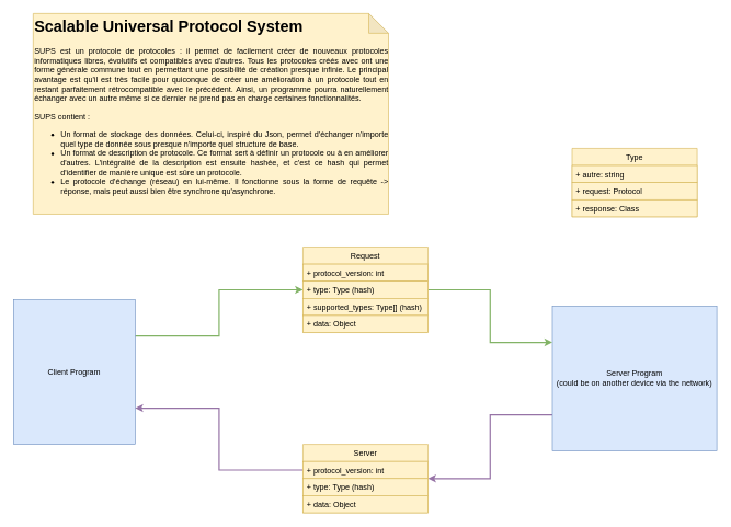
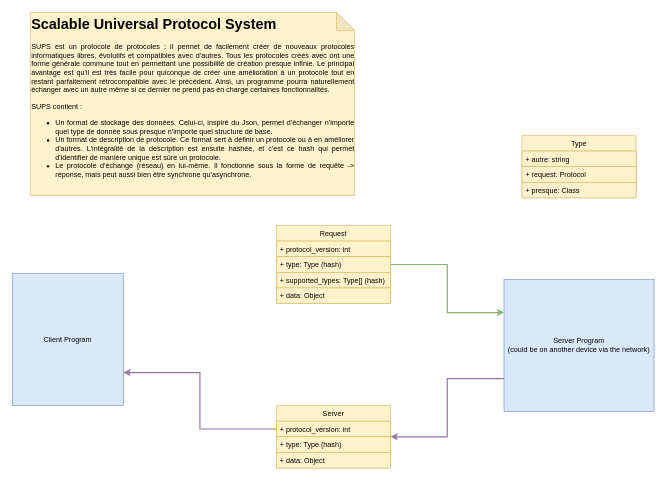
  <mxCell id="0" />
  <mxCell id="1" parent="0" />
- <mxCell id="2" style="edgeStyle=orthogonalEdgeStyle;rounded=0;orthogonalLoop=1;jettySize=auto;html=1;exitX=1;exitY=0.25;exitDx=0;exitDy=0;fillColor=#d5e8d4;strokeColor=#82b366;strokeWidth=2;fontColor=#000000;" parent="1" source="3" target="9" edge="1"><mxGeometry relative="1" as="geometry" /></mxCell>
  <mxCell id="3" value="Client Program" style="rounded=0;whiteSpace=wrap;html=1;fillColor=#dae8fc;strokeColor=#6c8ebf;fontColor=#000000;" parent="1" vertex="1"><mxGeometry x="20" y="455" width="185" height="220" as="geometry" /></mxCell>
  <mxCell id="4" style="edgeStyle=orthogonalEdgeStyle;rounded=0;orthogonalLoop=1;jettySize=auto;html=1;exitX=0;exitY=0.75;exitDx=0;exitDy=0;fillColor=#e1d5e7;strokeColor=#9673a6;strokeWidth=2;fontColor=#000000;" parent="1" source="5" target="14" edge="1"><mxGeometry relative="1" as="geometry" /></mxCell>
  <mxCell id="5" value="Server Program&lt;br&gt;(could be on another device via the network)" style="rounded=0;whiteSpace=wrap;html=1;fillColor=#dae8fc;strokeColor=#6c8ebf;fontColor=#000000;" parent="1" vertex="1"><mxGeometry x="839" y="465" width="250" height="220" as="geometry" /></mxCell>
  <mxCell id="6" style="edgeStyle=orthogonalEdgeStyle;rounded=0;orthogonalLoop=1;jettySize=auto;html=1;entryX=0;entryY=0.25;entryDx=0;entryDy=0;fillColor=#d5e8d4;strokeColor=#82b366;strokeWidth=2;fontColor=#000000;" parent="1" source="9" target="5" edge="1"><mxGeometry relative="1" as="geometry" /></mxCell>
  <mxCell id="7" style="edgeStyle=orthogonalEdgeStyle;rounded=0;orthogonalLoop=1;jettySize=auto;html=1;entryX=1;entryY=0.75;entryDx=0;entryDy=0;fillColor=#e1d5e7;strokeColor=#9673a6;strokeWidth=2;fontColor=#000000;" parent="1" source="15" target="3" edge="1"><mxGeometry relative="1" as="geometry" /></mxCell>
  <mxCell id="8" value="&lt;div style=&quot;text-align: justify&quot;&gt;&lt;b style=&quot;font-size: 24px&quot;&gt;Scalable Universal Protocol System&lt;/b&gt;&lt;/div&gt;&lt;div style=&quot;text-align: justify&quot;&gt;&lt;br&gt;&lt;/div&gt;&lt;div style=&quot;text-align: justify&quot;&gt;&lt;span&gt;SUPS est un protocole de protocoles : il permet de facilement créer de nouveaux protocoles informatiques libres, évolutifs et compatibles avec d'autres. Tous les protocoles créés avec ont une forme générale commune tout en permettant une possibilité de création presque infinie. Le principal avantage est qu'il est très facile pour quiconque de créer une amélioration à un protocole tout en restant parfaitement rétrocompatible avec le précédent. Ainsi, un programme pourra naturellement échanger avec un autre même si ce dernier ne prend pas en charge certaines fonctionnalités.&lt;/span&gt;&lt;/div&gt;&lt;div style=&quot;text-align: justify&quot;&gt;&lt;span&gt;&lt;br&gt;&lt;/span&gt;&lt;/div&gt;&lt;div style=&quot;text-align: justify&quot;&gt;&lt;span&gt;SUPS contient :&lt;/span&gt;&lt;/div&gt;&lt;div style=&quot;text-align: justify&quot;&gt;&lt;ul&gt;&lt;li&gt;&lt;span&gt;Un format de stockage&amp;nbsp;des données. Celui-ci, inspiré du Json, permet d'échanger n'importe quel type de donnée sous presque n'importe quel structure de base.&lt;/span&gt;&lt;/li&gt;&lt;li&gt;&lt;span&gt;Un format de description de protocole. Ce format sert à définir un protocole ou à en améliorer d'autres. L'intégralité de la description est ensuite hashée, et c'est ce hash qui permet d'identifier de manière unique est sûre un protocole.&lt;/span&gt;&lt;/li&gt;&lt;li&gt;Le protocole d'échange (réseau) en lui-même. Il fonctionne sous la forme de requête -&amp;gt; réponse, mais peut aussi bien être synchrone qu'asynchrone.&lt;/li&gt;&lt;/ul&gt;&lt;/div&gt;" style="shape=note;whiteSpace=wrap;html=1;backgroundOutline=1;darkOpacity=0.05;fillColor=#fff2cc;strokeColor=#d6b656;align=left;verticalAlign=top;fontColor=#000000;" parent="1" vertex="1"><mxGeometry x="50" y="20" width="540" height="305" as="geometry" /></mxCell>
  <mxCell id="9" value="Request" style="swimlane;fontStyle=0;childLayout=stackLayout;horizontal=1;startSize=26;fillColor=#fff2cc;horizontalStack=0;resizeParent=1;resizeParentMax=0;resizeLast=0;collapsible=1;marginBottom=0;strokeColor=#d6b656;fontColor=#000000;" parent="1" vertex="1"><mxGeometry x="460" y="375" width="190" height="130" as="geometry"><mxRectangle x="500" y="100" width="80" height="26" as="alternateBounds" /></mxGeometry></mxCell>
  <mxCell id="10" value="+ protocol_version: int" style="text;strokeColor=#d6b656;fillColor=#fff2cc;align=left;verticalAlign=top;spacingLeft=4;spacingRight=4;overflow=hidden;rotatable=0;points=[[0,0.5],[1,0.5]];portConstraint=eastwest;fontColor=#000000;" parent="9" vertex="1"><mxGeometry y="26" width="190" height="26" as="geometry" /></mxCell>
  <mxCell id="11" value="+ type: Type (hash)" style="text;strokeColor=#d6b656;fillColor=#fff2cc;align=left;verticalAlign=top;spacingLeft=4;spacingRight=4;overflow=hidden;rotatable=0;points=[[0,0.5],[1,0.5]];portConstraint=eastwest;fontColor=#000000;" parent="9" vertex="1"><mxGeometry y="52" width="190" height="26" as="geometry" /></mxCell>
  <mxCell id="12" value="+ supported_types: Type[] (hash)" style="text;strokeColor=#d6b656;fillColor=#fff2cc;align=left;verticalAlign=top;spacingLeft=4;spacingRight=4;overflow=hidden;rotatable=0;points=[[0,0.5],[1,0.5]];portConstraint=eastwest;fontColor=#000000;" parent="9" vertex="1"><mxGeometry y="78" width="190" height="26" as="geometry" /></mxCell>
  <mxCell id="13" value="+ data: Object" style="text;strokeColor=#d6b656;fillColor=#fff2cc;align=left;verticalAlign=top;spacingLeft=4;spacingRight=4;overflow=hidden;rotatable=0;points=[[0,0.5],[1,0.5]];portConstraint=eastwest;fontColor=#000000;" parent="9" vertex="1"><mxGeometry y="104" width="190" height="26" as="geometry" /></mxCell>
  <mxCell id="14" value="Server" style="swimlane;fontStyle=0;childLayout=stackLayout;horizontal=1;startSize=26;fillColor=#fff2cc;horizontalStack=0;resizeParent=1;resizeParentMax=0;resizeLast=0;collapsible=1;marginBottom=0;strokeColor=#d6b656;fontColor=#000000;" parent="1" vertex="1"><mxGeometry x="460" y="675" width="190" height="104" as="geometry"><mxRectangle x="500" y="100" width="80" height="26" as="alternateBounds" /></mxGeometry></mxCell>
  <mxCell id="15" value="+ protocol_version: int" style="text;strokeColor=#d6b656;fillColor=#fff2cc;align=left;verticalAlign=top;spacingLeft=4;spacingRight=4;overflow=hidden;rotatable=0;points=[[0,0.5],[1,0.5]];portConstraint=eastwest;fontColor=#000000;" parent="14" vertex="1"><mxGeometry y="26" width="190" height="26" as="geometry" /></mxCell>
  <mxCell id="16" value="+ type: Type (hash)" style="text;strokeColor=#d6b656;fillColor=#fff2cc;align=left;verticalAlign=top;spacingLeft=4;spacingRight=4;overflow=hidden;rotatable=0;points=[[0,0.5],[1,0.5]];portConstraint=eastwest;fontColor=#000000;" parent="14" vertex="1"><mxGeometry y="52" width="190" height="26" as="geometry" /></mxCell>
  <mxCell id="17" value="+ data: Object" style="text;strokeColor=#d6b656;fillColor=#fff2cc;align=left;verticalAlign=top;spacingLeft=4;spacingRight=4;overflow=hidden;rotatable=0;points=[[0,0.5],[1,0.5]];portConstraint=eastwest;fontColor=#000000;" parent="14" vertex="1"><mxGeometry y="78" width="190" height="26" as="geometry" /></mxCell>
  <mxCell id="18" value="Type" style="swimlane;fontStyle=0;childLayout=stackLayout;horizontal=1;startSize=26;fillColor=#fff2cc;horizontalStack=0;resizeParent=1;resizeParentMax=0;resizeLast=0;collapsible=1;marginBottom=0;strokeColor=#d6b656;fontColor=#000000;" parent="1" vertex="1"><mxGeometry x="869" y="225" width="190" height="104" as="geometry"><mxRectangle x="1230" y="160" width="80" height="26" as="alternateBounds" /></mxGeometry></mxCell>
  <mxCell id="19" value="+ autre: string" style="text;strokeColor=#d6b656;fillColor=#fff2cc;align=left;verticalAlign=top;spacingLeft=4;spacingRight=4;overflow=hidden;rotatable=0;points=[[0,0.5],[1,0.5]];portConstraint=eastwest;fontColor=#000000;" parent="18" vertex="1"><mxGeometry y="26" width="190" height="26" as="geometry" /></mxCell>
  <mxCell id="20" value="+ request: Protocol" style="text;strokeColor=#d6b656;fillColor=#fff2cc;align=left;verticalAlign=top;spacingLeft=4;spacingRight=4;overflow=hidden;rotatable=0;points=[[0,0.5],[1,0.5]];portConstraint=eastwest;fontColor=#000000;" parent="18" vertex="1"><mxGeometry y="52" width="190" height="26" as="geometry" /></mxCell>
- <mxCell id="21" value="+ response: Class" style="text;strokeColor=#d6b656;fillColor=#fff2cc;align=left;verticalAlign=top;spacingLeft=4;spacingRight=4;overflow=hidden;rotatable=0;points=[[0,0.5],[1,0.5]];portConstraint=eastwest;fontColor=#000000;" parent="18" vertex="1"><mxGeometry y="78" width="190" height="26" as="geometry" /></mxCell>
+ <mxCell id="21" value="+ presque: Class" style="text;strokeColor=#d6b656;fillColor=#fff2cc;align=left;verticalAlign=top;spacingLeft=4;spacingRight=4;overflow=hidden;rotatable=0;points=[[0,0.5],[1,0.5]];portConstraint=eastwest;fontColor=#000000;" parent="18" vertex="1"><mxGeometry y="78" width="190" height="26" as="geometry" /></mxCell>
